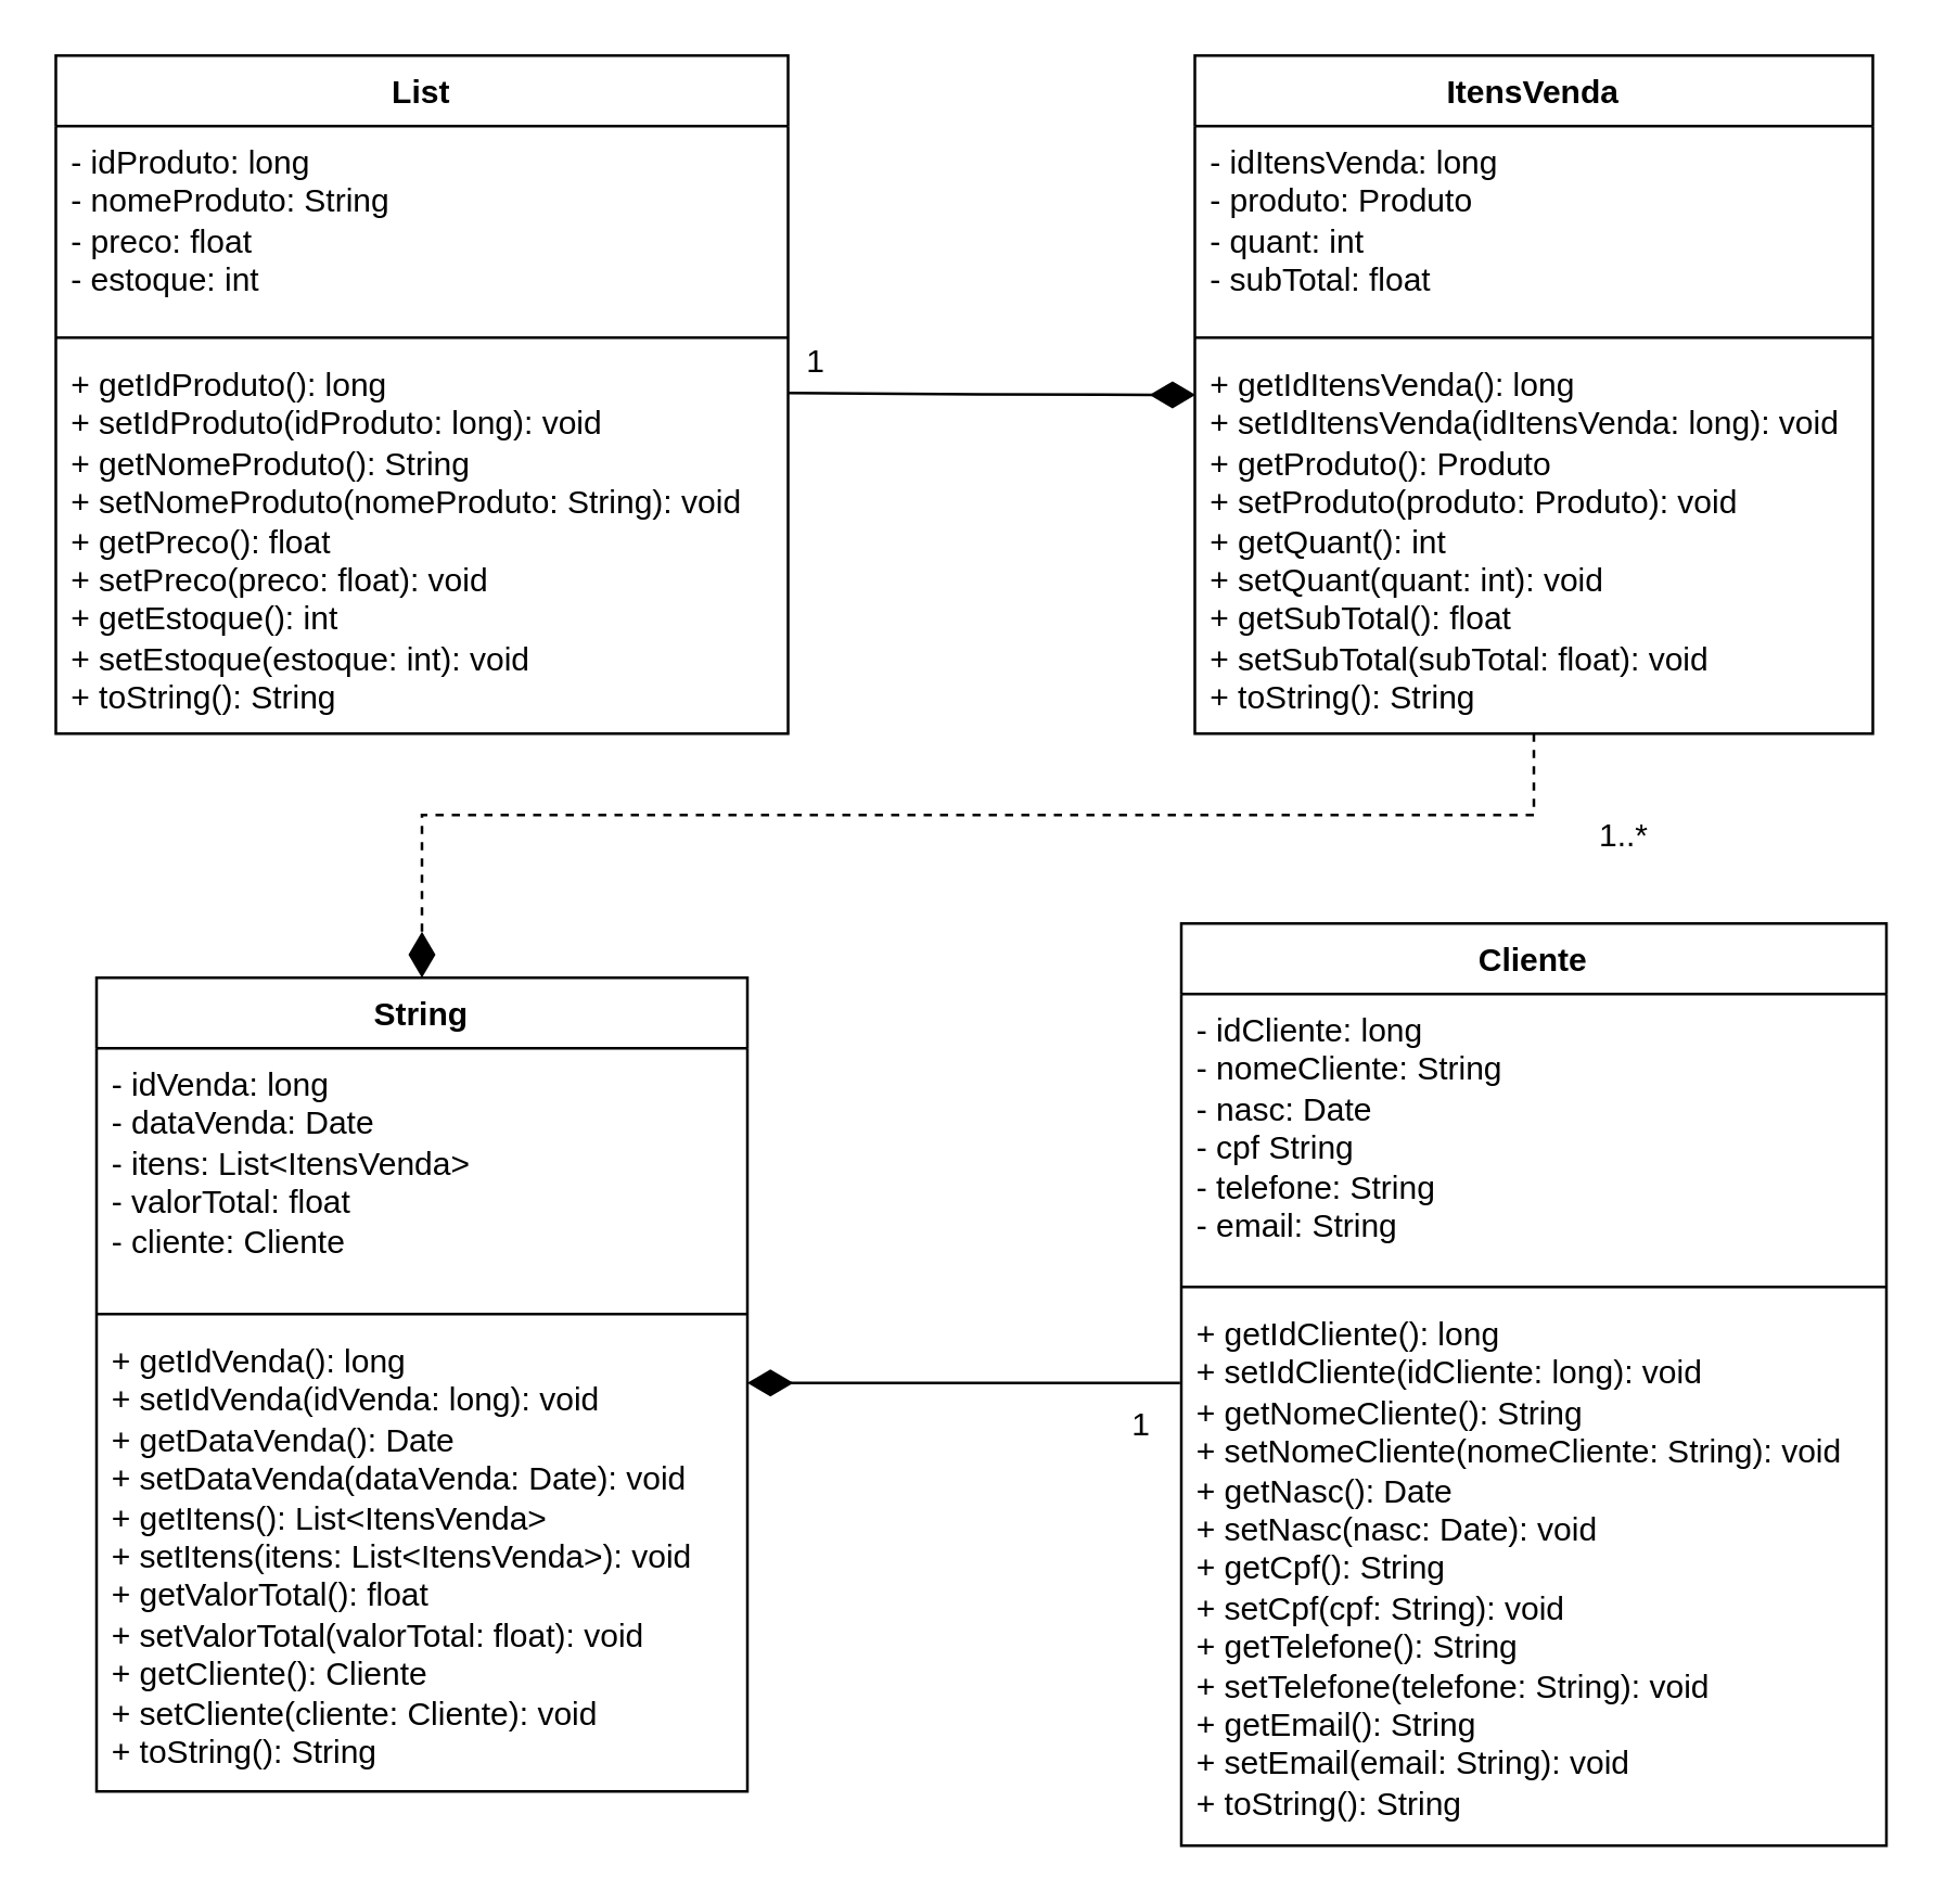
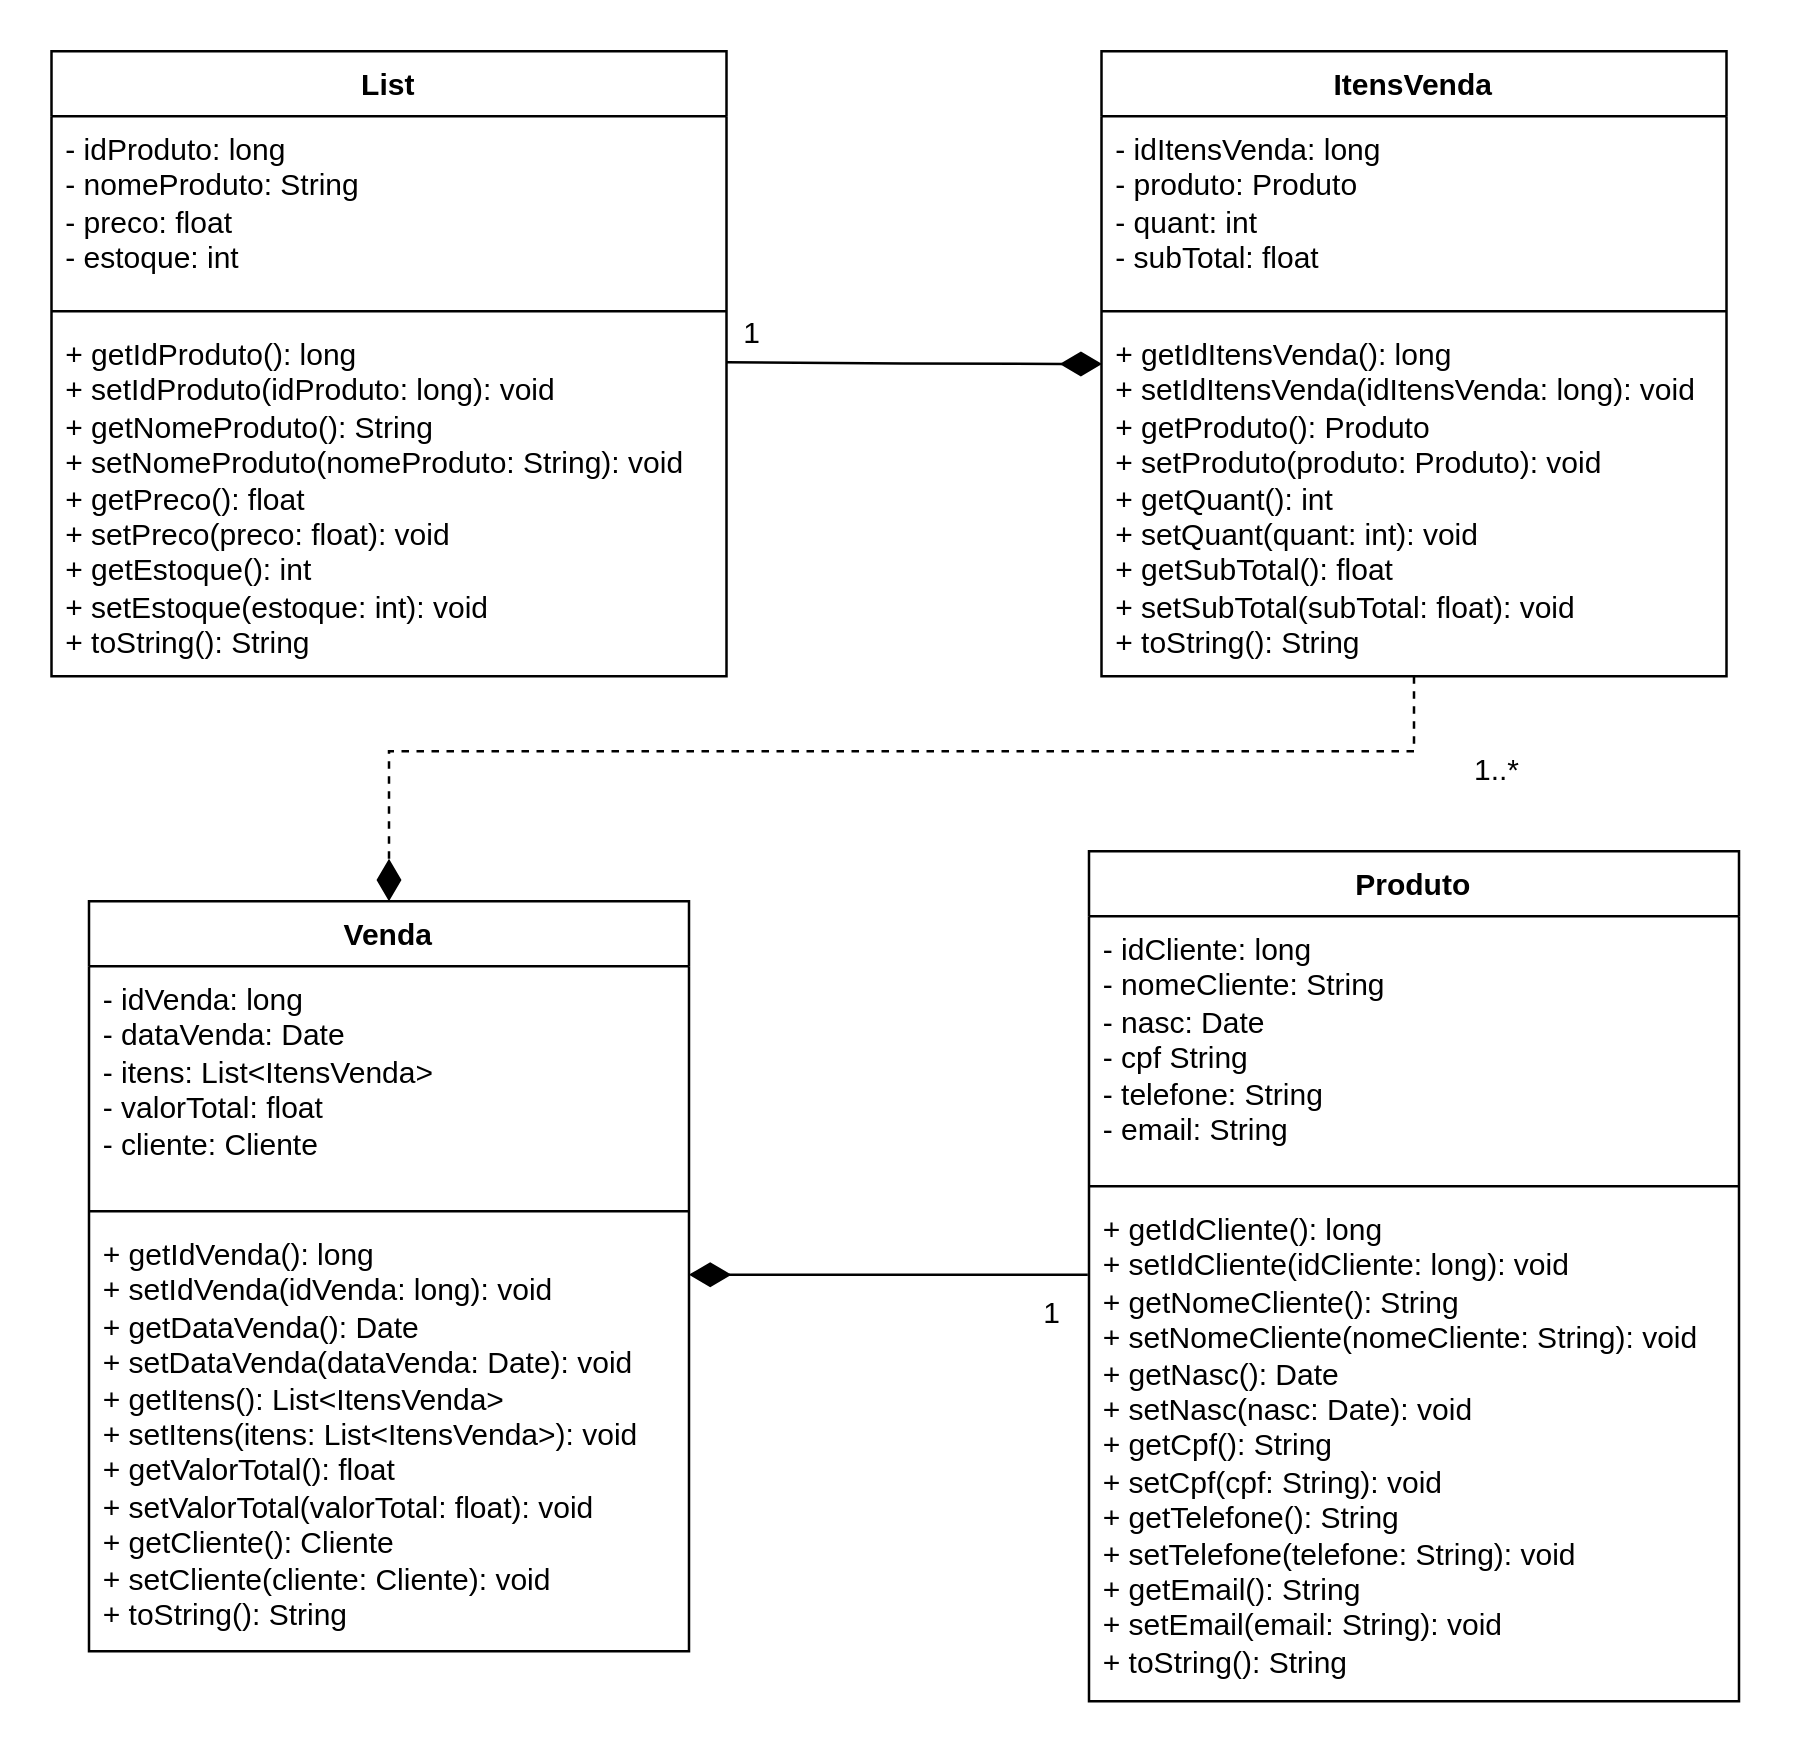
  <mxCell id="0" />
  <mxCell id="1" parent="0" />
  <mxCell id="2" value="List" style="swimlane;fontStyle=1;align=center;verticalAlign=top;childLayout=stackLayout;horizontal=1;startSize=26;horizontalStack=0;resizeParent=1;resizeParentMax=0;resizeLast=0;collapsible=1;marginBottom=0;whiteSpace=wrap;html=1;" vertex="1" parent="1"><mxGeometry x="20" y="20" width="270" height="250" as="geometry" /></mxCell>
  <mxCell id="3" value="&lt;div&gt;- idProduto: long&lt;br&gt;&lt;/div&gt;&lt;div&gt;- nomeProduto: String&lt;/div&gt;&lt;div&gt;- preco: float&lt;/div&gt;&lt;div&gt;- estoque: int&lt;br&gt;&lt;/div&gt;" style="text;strokeColor=none;fillColor=none;align=left;verticalAlign=top;spacingLeft=4;spacingRight=4;overflow=hidden;rotatable=0;points=[[0,0.5],[1,0.5]];portConstraint=eastwest;whiteSpace=wrap;html=1;" vertex="1" parent="2"><mxGeometry y="26" width="270" height="74" as="geometry" /></mxCell>
  <mxCell id="4" value="" style="line;strokeWidth=1;fillColor=none;align=left;verticalAlign=middle;spacingTop=-1;spacingLeft=3;spacingRight=3;rotatable=0;labelPosition=right;points=[];portConstraint=eastwest;strokeColor=inherit;" vertex="1" parent="2"><mxGeometry y="100" width="270" height="8" as="geometry" /></mxCell>
  <mxCell id="5" value="&lt;div&gt;+ getIdProduto(): long&lt;/div&gt;&lt;div&gt;+ setIdProduto(idProduto: long): void&lt;/div&gt;&lt;div&gt;+ getNomeProduto(): String&lt;/div&gt;&lt;div&gt;+ setNomeProduto(nomeProduto: String): void&lt;/div&gt;&lt;div&gt;+ getPreco(): float&lt;/div&gt;&lt;div&gt;+ setPreco(preco: float): void&lt;/div&gt;&lt;div&gt;+ getEstoque(): int&lt;/div&gt;&lt;div&gt;+ setEstoque(estoque: int): void&lt;/div&gt;&lt;div&gt;+ toString(): String&lt;br&gt;&lt;/div&gt;" style="text;strokeColor=none;fillColor=none;align=left;verticalAlign=top;spacingLeft=4;spacingRight=4;overflow=hidden;rotatable=0;points=[[0,0.5],[1,0.5]];portConstraint=eastwest;whiteSpace=wrap;html=1;" vertex="1" parent="2"><mxGeometry y="108" width="270" height="142" as="geometry" /></mxCell>
- <mxCell id="6" value="Cliente" style="swimlane;fontStyle=1;align=center;verticalAlign=top;childLayout=stackLayout;horizontal=1;startSize=26;horizontalStack=0;resizeParent=1;resizeParentMax=0;resizeLast=0;collapsible=1;marginBottom=0;whiteSpace=wrap;html=1;" vertex="1" parent="1"><mxGeometry x="435" y="340" width="260" height="340" as="geometry"><mxRectangle x="495" y="400" width="80" height="30" as="alternateBounds" /></mxGeometry></mxCell>
+ <mxCell id="6" value="Produto" style="swimlane;fontStyle=1;align=center;verticalAlign=top;childLayout=stackLayout;horizontal=1;startSize=26;horizontalStack=0;resizeParent=1;resizeParentMax=0;resizeLast=0;collapsible=1;marginBottom=0;whiteSpace=wrap;html=1;" vertex="1" parent="1"><mxGeometry x="435" y="340" width="260" height="340" as="geometry"><mxRectangle x="495" y="400" width="80" height="30" as="alternateBounds" /></mxGeometry></mxCell>
  <mxCell id="7" value="&lt;div&gt;- idCliente: long&lt;/div&gt;&lt;div&gt;- nomeCliente: String&lt;/div&gt;&lt;div&gt;- nasc: Date&lt;/div&gt;&lt;div&gt;- cpf String&lt;/div&gt;&lt;div&gt;- telefone: String&lt;/div&gt;&lt;div&gt;- email: String&lt;br&gt;&lt;/div&gt;" style="text;strokeColor=none;fillColor=none;align=left;verticalAlign=top;spacingLeft=4;spacingRight=4;overflow=hidden;rotatable=0;points=[[0,0.5],[1,0.5]];portConstraint=eastwest;whiteSpace=wrap;html=1;" vertex="1" parent="6"><mxGeometry y="26" width="260" height="104" as="geometry" /></mxCell>
  <mxCell id="8" value="" style="line;strokeWidth=1;fillColor=none;align=left;verticalAlign=middle;spacingTop=-1;spacingLeft=3;spacingRight=3;rotatable=0;labelPosition=right;points=[];portConstraint=eastwest;strokeColor=inherit;" vertex="1" parent="6"><mxGeometry y="130" width="260" height="8" as="geometry" /></mxCell>
  <mxCell id="9" value="+ getIdCliente(): long&lt;div&gt;+ setIdCliente(idCliente: long): void&lt;/div&gt;&lt;div&gt;+ getNomeCliente(): String&lt;/div&gt;&lt;div&gt;+ setNomeCliente(nomeCliente: String): void&lt;/div&gt;&lt;div&gt;+ getNasc(): Date&lt;/div&gt;&lt;div&gt;+ setNasc(nasc: Date): void&lt;br&gt;&lt;/div&gt;&lt;div&gt;+ getCpf(): String&lt;/div&gt;&lt;div&gt;+ setCpf(cpf: String): void&lt;/div&gt;&lt;div&gt;+ getTelefone(): String&lt;/div&gt;&lt;div&gt;+ setTelefone(telefone: String): void&lt;/div&gt;&lt;div&gt;+ getEmail(): String&lt;/div&gt;&lt;div&gt;+ setEmail(email: String): void&lt;/div&gt;&lt;div&gt;+ toString(): String&lt;br&gt;&lt;/div&gt;" style="text;strokeColor=none;fillColor=none;align=left;verticalAlign=top;spacingLeft=4;spacingRight=4;overflow=hidden;rotatable=0;points=[[0,0.5],[1,0.5]];portConstraint=eastwest;whiteSpace=wrap;html=1;" vertex="1" parent="6"><mxGeometry y="138" width="260" height="202" as="geometry" /></mxCell>
  <mxCell id="10" style="edgeStyle=orthogonalEdgeStyle;rounded=0;orthogonalLoop=1;jettySize=auto;html=1;exitX=0.5;exitY=1;exitDx=0;exitDy=0;entryX=0.5;entryY=0;entryDx=0;entryDy=0;endArrow=diamondThin;endFill=1;endSize=14;dashed=1;" edge="1" parent="1" source="11" target="15"><mxGeometry relative="1" as="geometry"><Array as="points"><mxPoint x="565" y="300" /><mxPoint x="155" y="300" /></Array></mxGeometry></mxCell>
  <mxCell id="11" value="ItensVenda" style="swimlane;fontStyle=1;align=center;verticalAlign=top;childLayout=stackLayout;horizontal=1;startSize=26;horizontalStack=0;resizeParent=1;resizeParentMax=0;resizeLast=0;collapsible=1;marginBottom=0;whiteSpace=wrap;html=1;" vertex="1" parent="1"><mxGeometry x="440" y="20" width="250" height="250" as="geometry" /></mxCell>
  <mxCell id="12" value="&lt;div&gt;- idItensVenda: long&lt;/div&gt;&lt;div&gt;- produto: Produto&lt;/div&gt;&lt;div&gt;- quant: int&lt;/div&gt;&lt;div&gt;- subTotal: float&lt;br&gt;&lt;/div&gt;" style="text;strokeColor=none;fillColor=none;align=left;verticalAlign=top;spacingLeft=4;spacingRight=4;overflow=hidden;rotatable=0;points=[[0,0.5],[1,0.5]];portConstraint=eastwest;whiteSpace=wrap;html=1;" vertex="1" parent="11"><mxGeometry y="26" width="250" height="74" as="geometry" /></mxCell>
  <mxCell id="13" value="" style="line;strokeWidth=1;fillColor=none;align=left;verticalAlign=middle;spacingTop=-1;spacingLeft=3;spacingRight=3;rotatable=0;labelPosition=right;points=[];portConstraint=eastwest;strokeColor=inherit;" vertex="1" parent="11"><mxGeometry y="100" width="250" height="8" as="geometry" /></mxCell>
  <mxCell id="14" value="&lt;div&gt;+ getIdItensVenda(): long&lt;/div&gt;&lt;div&gt;+ setIdItensVenda(idItensVenda: long): void&lt;br&gt;&lt;/div&gt;&lt;div&gt;+ getProduto(): Produto&lt;/div&gt;&lt;div&gt;+ setProduto(produto: Produto): void&lt;/div&gt;&lt;div&gt;+ getQuant(): int&lt;/div&gt;&lt;div&gt;+ setQuant(quant: int): void&lt;/div&gt;&lt;div&gt;+ getSubTotal(): float&lt;/div&gt;&lt;div&gt;+ setSubTotal(subTotal: float): void&lt;/div&gt;&lt;div&gt;+ toString(): String&lt;br&gt;&lt;/div&gt;" style="text;strokeColor=none;fillColor=none;align=left;verticalAlign=top;spacingLeft=4;spacingRight=4;overflow=hidden;rotatable=0;points=[[0,0.5],[1,0.5]];portConstraint=eastwest;whiteSpace=wrap;html=1;" vertex="1" parent="11"><mxGeometry y="108" width="250" height="142" as="geometry" /></mxCell>
- <mxCell id="15" value="String" style="swimlane;fontStyle=1;align=center;verticalAlign=top;childLayout=stackLayout;horizontal=1;startSize=26;horizontalStack=0;resizeParent=1;resizeParentMax=0;resizeLast=0;collapsible=1;marginBottom=0;whiteSpace=wrap;html=1;" vertex="1" parent="1"><mxGeometry x="35" y="360" width="240" height="300" as="geometry" /></mxCell>
+ <mxCell id="15" value="Venda" style="swimlane;fontStyle=1;align=center;verticalAlign=top;childLayout=stackLayout;horizontal=1;startSize=26;horizontalStack=0;resizeParent=1;resizeParentMax=0;resizeLast=0;collapsible=1;marginBottom=0;whiteSpace=wrap;html=1;" vertex="1" parent="1"><mxGeometry x="35" y="360" width="240" height="300" as="geometry" /></mxCell>
  <mxCell id="16" value="&lt;div&gt;- idVenda: long&lt;/div&gt;&lt;div&gt;- dataVenda: Date&lt;/div&gt;&lt;div&gt;- itens: List&amp;lt;ItensVenda&amp;gt;&lt;/div&gt;&lt;div&gt;- valorTotal: float&lt;/div&gt;&lt;div&gt;- cliente: Cliente&lt;br&gt;&lt;/div&gt;" style="text;strokeColor=none;fillColor=none;align=left;verticalAlign=top;spacingLeft=4;spacingRight=4;overflow=hidden;rotatable=0;points=[[0,0.5],[1,0.5]];portConstraint=eastwest;whiteSpace=wrap;html=1;" vertex="1" parent="15"><mxGeometry y="26" width="240" height="94" as="geometry" /></mxCell>
  <mxCell id="17" value="" style="line;strokeWidth=1;fillColor=none;align=left;verticalAlign=middle;spacingTop=-1;spacingLeft=3;spacingRight=3;rotatable=0;labelPosition=right;points=[];portConstraint=eastwest;strokeColor=inherit;" vertex="1" parent="15"><mxGeometry y="120" width="240" height="8" as="geometry" /></mxCell>
  <mxCell id="18" value="&lt;div&gt;+ getIdVenda(): long&lt;/div&gt;&lt;div&gt;+ setIdVenda(idVenda: long): void&lt;/div&gt;&lt;div&gt;+ getDataVenda(): Date&lt;/div&gt;&lt;div&gt;+ setDataVenda(dataVenda: Date): void&lt;/div&gt;&lt;div&gt;+ getItens(): List&amp;lt;ItensVenda&amp;gt;&lt;/div&gt;&lt;div&gt;+ setItens(itens: List&amp;lt;ItensVenda&amp;gt;): void&lt;/div&gt;&lt;div&gt;+ getValorTotal(): float&lt;/div&gt;&lt;div&gt;+ setValorTotal(valorTotal: float): void&lt;/div&gt;&lt;div&gt;+ getCliente(): Cliente&lt;/div&gt;&lt;div&gt;+ setCliente(cliente: Cliente): void&lt;br&gt;&lt;/div&gt;&lt;div&gt;+ toString(): String&lt;br&gt;&lt;/div&gt;" style="text;strokeColor=none;fillColor=none;align=left;verticalAlign=top;spacingLeft=4;spacingRight=4;overflow=hidden;rotatable=0;points=[[0,0.5],[1,0.5]];portConstraint=eastwest;whiteSpace=wrap;html=1;" vertex="1" parent="15"><mxGeometry y="128" width="240" height="172" as="geometry" /></mxCell>
  <mxCell id="19" style="edgeStyle=orthogonalEdgeStyle;rounded=0;orthogonalLoop=1;jettySize=auto;html=1;entryX=0.001;entryY=-0.023;entryDx=0;entryDy=0;entryPerimeter=0;endArrow=diamondThin;endFill=1;endSize=14;" edge="1" parent="1"><mxGeometry relative="1" as="geometry"><mxPoint x="290" y="144.38" as="sourcePoint" /><mxPoint x="440.25" y="145.114" as="targetPoint" /></mxGeometry></mxCell>
  <mxCell id="20" style="edgeStyle=orthogonalEdgeStyle;rounded=0;orthogonalLoop=1;jettySize=auto;html=1;exitX=0;exitY=0.5;exitDx=0;exitDy=0;entryX=1.002;entryY=0.529;entryDx=0;entryDy=0;entryPerimeter=0;endArrow=diamondThin;endFill=1;endSize=14;" edge="1" parent="1"><mxGeometry relative="1" as="geometry"><mxPoint x="434.52" y="509.39" as="sourcePoint" /><mxPoint x="275" y="509.378" as="targetPoint" /></mxGeometry></mxCell>
  <mxCell id="21" value="1" style="text;html=1;align=center;verticalAlign=middle;resizable=0;points=[];autosize=1;strokeColor=none;fillColor=none;" vertex="1" parent="1"><mxGeometry x="285" y="118" width="30" height="30" as="geometry" /></mxCell>
  <mxCell id="22" value="1..*" style="text;html=1;align=center;verticalAlign=middle;resizable=0;points=[];autosize=1;strokeColor=none;fillColor=none;" vertex="1" parent="1"><mxGeometry x="578" y="293" width="40" height="30" as="geometry" /></mxCell>
  <mxCell id="23" value="1" style="text;html=1;align=center;verticalAlign=middle;resizable=0;points=[];autosize=1;strokeColor=none;fillColor=none;" vertex="1" parent="1"><mxGeometry x="405" y="510" width="30" height="30" as="geometry" /></mxCell>
